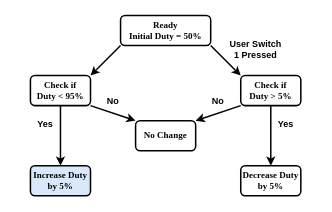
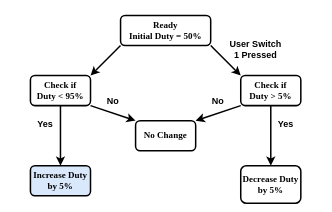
  <mxCell id="0" />
  <mxCell id="1" parent="0" />
  <mxCell id="2" value="&lt;font face=&quot;Times New Roman&quot;&gt;&lt;b&gt;Ready&lt;br&gt;Initial Duty = 50%&lt;/b&gt;&lt;br&gt;&lt;/font&gt;" style="rounded=1;whiteSpace=wrap;html=1;strokeWidth=2;" parent="1" vertex="1"><mxGeometry x="160" y="20" width="120" height="40" as="geometry" /></mxCell>
  <mxCell id="3" value="&lt;font face=&quot;Times New Roman&quot;&gt;&lt;b&gt;Increase Duty by 5%&lt;/b&gt;&lt;/font&gt;" style="rounded=1;whiteSpace=wrap;html=1;strokeWidth=2;fillColor=#dae8fc;" parent="1" vertex="1"><mxGeometry x="40" y="220" width="80" height="40" as="geometry" /></mxCell>
- <mxCell id="4" value="&lt;font face=&quot;Times New Roman&quot;&gt;&lt;b&gt;Decrease Duty by 5%&lt;/b&gt;&lt;/font&gt;" style="rounded=1;whiteSpace=wrap;html=1;strokeWidth=2;" parent="1" vertex="1"><mxGeometry x="320" y="220" width="80" height="40" as="geometry" /></mxCell>
+ <mxCell id="4" value="&lt;font face=&quot;Times New Roman&quot;&gt;&lt;b&gt;Decrease Duty by 5%&lt;/b&gt;&lt;/font&gt;" style="rounded=1;whiteSpace=wrap;html=1;strokeWidth=2;" parent="1" vertex="1"><mxGeometry x="320" y="220" width="80" height="50" as="geometry" /></mxCell>
  <mxCell id="5" value="&lt;font face=&quot;Times New Roman&quot;&gt;&lt;b&gt;No Change&lt;/b&gt;&lt;/font&gt;" style="rounded=1;whiteSpace=wrap;html=1;strokeWidth=2;" parent="1" vertex="1"><mxGeometry x="180" y="160" width="80" height="40" as="geometry" /></mxCell>
  <mxCell id="6" value="&lt;font face=&quot;Times New Roman&quot;&gt;&lt;b&gt;Check if&lt;br&gt;Duty &amp;lt; 95%&lt;/b&gt;&lt;br&gt;&lt;/font&gt;" style="rounded=1;whiteSpace=wrap;html=1;strokeWidth=2;" parent="1" vertex="1"><mxGeometry x="40" y="100" width="80" height="40" as="geometry" /></mxCell>
  <mxCell id="7" value="&lt;font face=&quot;Times New Roman&quot;&gt;&lt;b&gt;Check if&lt;br&gt;Duty &amp;gt; 5%&lt;/b&gt;&lt;br&gt;&lt;/font&gt;" style="rounded=1;whiteSpace=wrap;html=1;strokeWidth=2;" parent="1" vertex="1"><mxGeometry x="320" y="100" width="80" height="40" as="geometry" /></mxCell>
  <mxCell id="8" value="" style="endArrow=classic;html=1;rounded=0;exitX=0;exitY=1;exitDx=0;exitDy=0;entryX=1;entryY=0;entryDx=0;entryDy=0;strokeWidth=2;" parent="1" source="2" target="6" edge="1"><mxGeometry width="50" height="50" relative="1" as="geometry"><mxPoint x="204" y="130" as="sourcePoint" /><mxPoint x="254" y="80" as="targetPoint" /></mxGeometry></mxCell>
  <mxCell id="9" value="" style="endArrow=classic;html=1;rounded=0;exitX=1;exitY=1;exitDx=0;exitDy=0;entryX=0;entryY=0;entryDx=0;entryDy=0;strokeWidth=2;" parent="1" source="2" target="7" edge="1"><mxGeometry width="50" height="50" relative="1" as="geometry"><mxPoint x="230" y="350" as="sourcePoint" /><mxPoint x="280" y="300" as="targetPoint" /></mxGeometry></mxCell>
  <mxCell id="10" value="" style="endArrow=classic;html=1;rounded=0;exitX=1;exitY=1;exitDx=0;exitDy=0;entryX=0;entryY=0;entryDx=0;entryDy=0;strokeWidth=2;" parent="1" source="6" target="5" edge="1"><mxGeometry width="50" height="50" relative="1" as="geometry"><mxPoint x="230" y="350" as="sourcePoint" /><mxPoint x="280" y="300" as="targetPoint" /></mxGeometry></mxCell>
  <mxCell id="11" value="" style="endArrow=classic;html=1;rounded=0;exitX=0.5;exitY=1;exitDx=0;exitDy=0;entryX=0.5;entryY=0;entryDx=0;entryDy=0;strokeWidth=2;" parent="1" source="6" target="3" edge="1"><mxGeometry width="50" height="50" relative="1" as="geometry"><mxPoint x="230" y="350" as="sourcePoint" /><mxPoint x="280" y="300" as="targetPoint" /></mxGeometry></mxCell>
  <mxCell id="12" value="" style="endArrow=classic;html=1;rounded=0;exitX=0;exitY=1;exitDx=0;exitDy=0;entryX=1;entryY=0;entryDx=0;entryDy=0;strokeWidth=2;" parent="1" source="7" target="5" edge="1"><mxGeometry width="50" height="50" relative="1" as="geometry"><mxPoint x="230" y="350" as="sourcePoint" /><mxPoint x="310" y="190" as="targetPoint" /></mxGeometry></mxCell>
  <mxCell id="13" value="" style="endArrow=classic;html=1;rounded=0;exitX=0.5;exitY=1;exitDx=0;exitDy=0;entryX=0.5;entryY=0;entryDx=0;entryDy=0;strokeWidth=2;" parent="1" source="7" target="4" edge="1"><mxGeometry width="50" height="50" relative="1" as="geometry"><mxPoint x="230" y="350" as="sourcePoint" /><mxPoint x="280" y="300" as="targetPoint" /></mxGeometry></mxCell>
  <mxCell id="14" value="&lt;b&gt;User Switch 1 Pressed&lt;/b&gt;" style="text;html=1;strokeColor=none;fillColor=none;align=center;verticalAlign=middle;whiteSpace=wrap;rounded=0;" vertex="1" parent="1"><mxGeometry x="300" y="50" width="80" height="30" as="geometry" /></mxCell>
  <mxCell id="15" value="&lt;b&gt;Yes&lt;/b&gt;" style="text;html=1;strokeColor=none;fillColor=none;align=center;verticalAlign=middle;whiteSpace=wrap;rounded=0;" vertex="1" parent="1"><mxGeometry x="20" y="150" width="80" height="30" as="geometry" /></mxCell>
  <mxCell id="16" value="&lt;b&gt;Yes&lt;/b&gt;" style="text;html=1;strokeColor=none;fillColor=none;align=center;verticalAlign=middle;whiteSpace=wrap;rounded=0;" vertex="1" parent="1"><mxGeometry x="340" y="150" width="80" height="30" as="geometry" /></mxCell>
  <mxCell id="17" value="&lt;b&gt;No&lt;/b&gt;" style="text;html=1;strokeColor=none;fillColor=none;align=center;verticalAlign=middle;whiteSpace=wrap;rounded=0;" vertex="1" parent="1"><mxGeometry x="110" y="120" width="80" height="30" as="geometry" /></mxCell>
  <mxCell id="18" value="&lt;b&gt;No&lt;/b&gt;" style="text;html=1;strokeColor=none;fillColor=none;align=center;verticalAlign=middle;whiteSpace=wrap;rounded=0;" vertex="1" parent="1"><mxGeometry x="250" y="120" width="80" height="30" as="geometry" /></mxCell>
